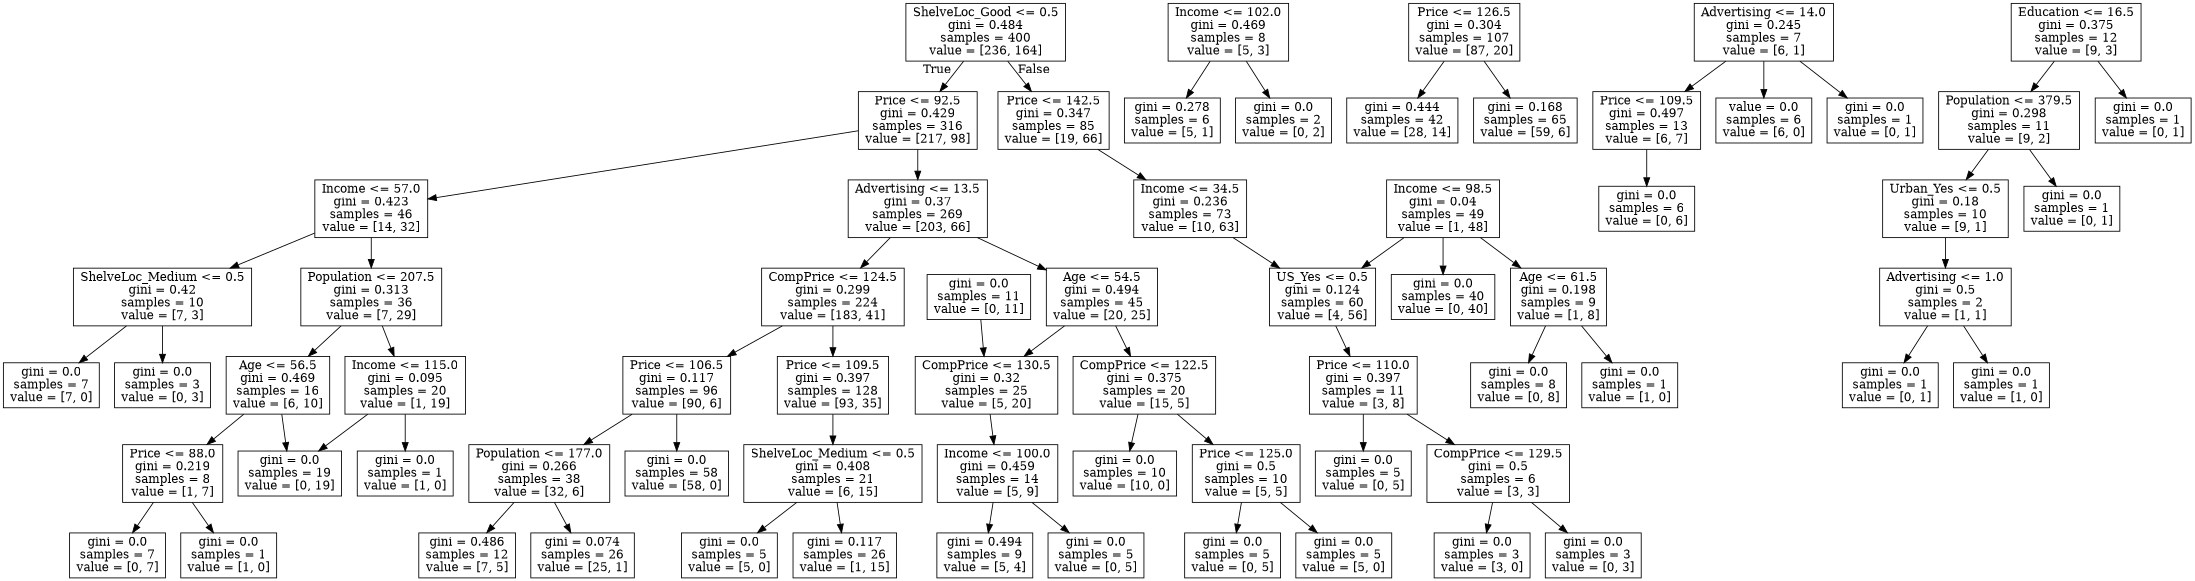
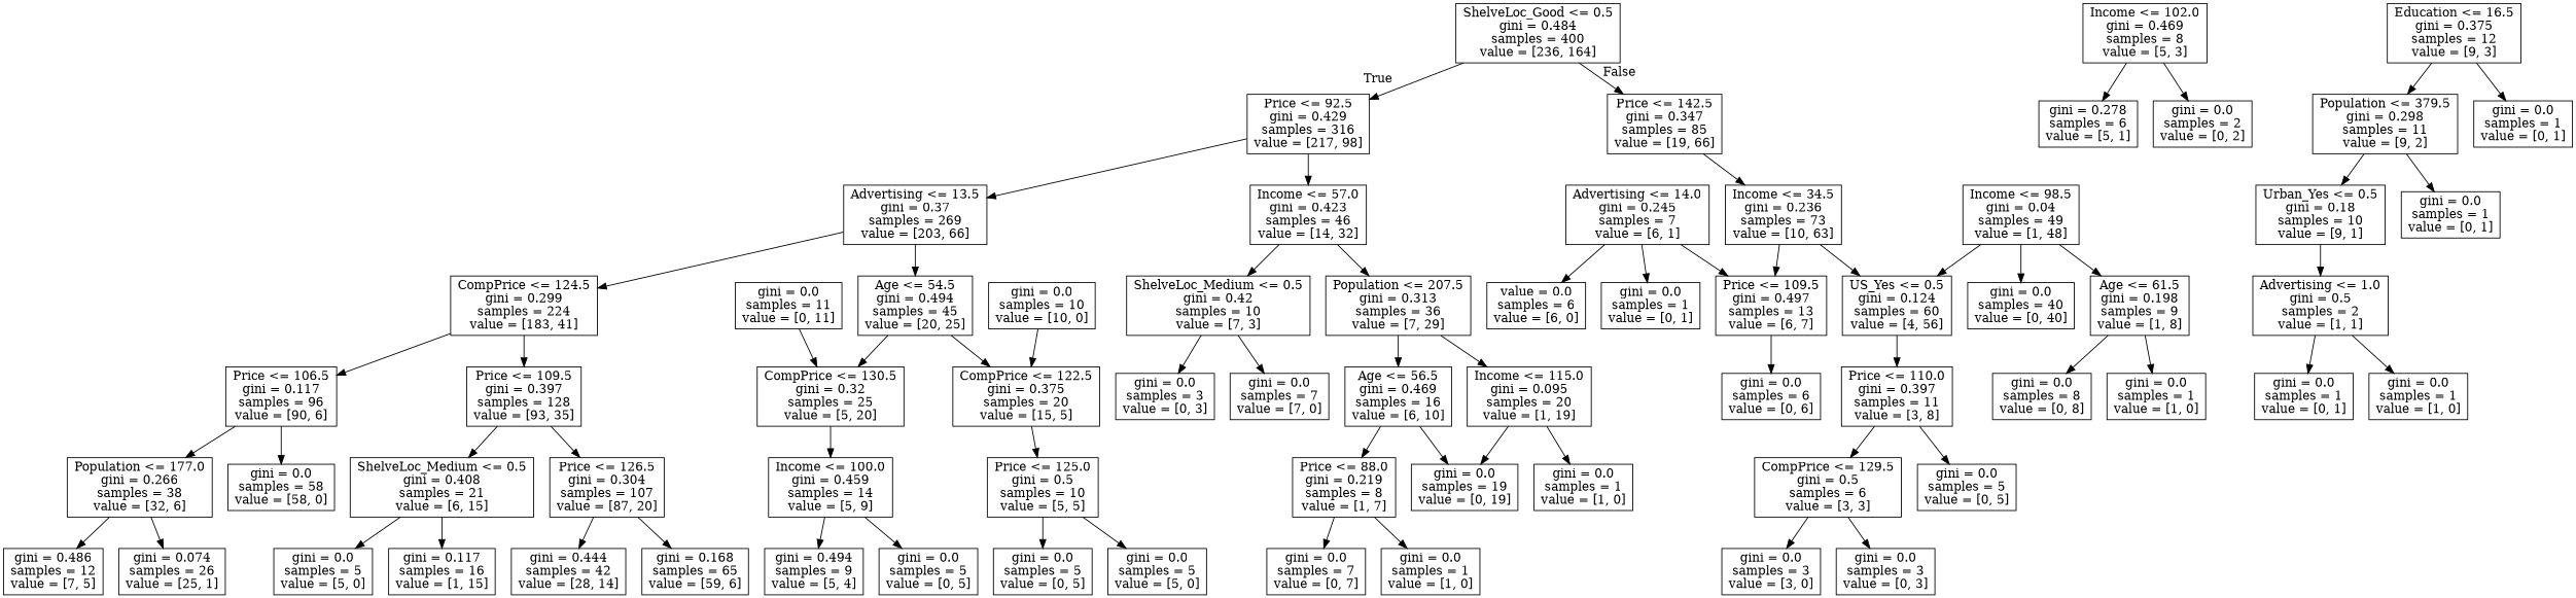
  digraph {
    node [shape=box]
    n1 [label="ShelveLoc_Good <= 0.5\ngini = 0.484\nsamples = 400\nvalue = [236, 164]"]
    n2 [label="Price <= 92.5\ngini = 0.429\nsamples = 316\nvalue = [217, 98]"]
    n3 [label="Price <= 142.5\ngini = 0.347\nsamples = 85\nvalue = [19, 66]"]
    n4 [label="Income <= 57.0\ngini = 0.423\nsamples = 46\nvalue = [14, 32]"]
    n5 [label="Advertising <= 13.5\ngini = 0.37\nsamples = 269\nvalue = [203, 66]"]
    n6 [label="Income <= 34.5\ngini = 0.236\nsamples = 73\nvalue = [10, 63]"]
    n7 [label="ShelveLoc_Medium <= 0.5\ngini = 0.42\nsamples = 10\nvalue = [7, 3]"]
    n8 [label="Population <= 207.5\ngini = 0.313\nsamples = 36\nvalue = [7, 29]"]
    n9 [label="CompPrice <= 124.5\ngini = 0.299\nsamples = 224\nvalue = [183, 41]"]
    n10 [label="Age <= 54.5\ngini = 0.494\nsamples = 45\nvalue = [20, 25]"]
    n11 [label="gini = 0.0\nsamples = 7\nvalue = [7, 0]"]
    n12 [label="gini = 0.0\nsamples = 3\nvalue = [0, 3]"]
    n13 [label="Age <= 56.5\ngini = 0.469\nsamples = 16\nvalue = [6, 10]"]
    n14 [label="Income <= 115.0\ngini = 0.095\nsamples = 20\nvalue = [1, 19]"]
    n15 [label="Price <= 88.0\ngini = 0.219\nsamples = 8\nvalue = [1, 7]"]
    n16 [label="gini = 0.0\nsamples = 19\nvalue = [0, 19]"]
    n17 [label="gini = 0.0\nsamples = 1\nvalue = [1, 0]"]
    n18 [label="gini = 0.0\nsamples = 7\nvalue = [0, 7]"]
    n19 [label="gini = 0.0\nsamples = 1\nvalue = [1, 0]"]
    n20 [label="Income <= 102.0\ngini = 0.469\nsamples = 8\nvalue = [5, 3]"]
    n21 [label="gini = 0.278\nsamples = 6\nvalue = [5, 1]"]
    n22 [label="gini = 0.0\nsamples = 2\nvalue = [0, 2]"]
    n23 [label="Price <= 106.5\ngini = 0.117\nsamples = 96\nvalue = [90, 6]"]
    n24 [label="Price <= 109.5\ngini = 0.397\nsamples = 128\nvalue = [93, 35]"]
    n25 [label="CompPrice <= 130.5\ngini = 0.32\nsamples = 25\nvalue = [5, 20]"]
    n26 [label="CompPrice <= 122.5\ngini = 0.375\nsamples = 20\nvalue = [15, 5]"]
    n27 [label="Population <= 177.0\ngini = 0.266\nsamples = 38\nvalue = [32, 6]"]
    n28 [label="gini = 0.0\nsamples = 58\nvalue = [58, 0]"]
    n29 [label="ShelveLoc_Medium <= 0.5\ngini = 0.408\nsamples = 21\nvalue = [6, 15]"]
    n30 [label="Price <= 126.5\ngini = 0.304\nsamples = 107\nvalue = [87, 20]"]
    n31 [label="gini = 0.486\nsamples = 12\nvalue = [7, 5]"]
    n32 [label="gini = 0.074\nsamples = 26\nvalue = [25, 1]"]
    n33 [label="gini = 0.0\nsamples = 5\nvalue = [5, 0]"]
-   n34 [label="gini = 0.117\nsamples = 26\nvalue = [1, 15]"]
+   n34 [label="gini = 0.117\nsamples = 16\nvalue = [1, 15]"]
    n35 [label="gini = 0.444\nsamples = 42\nvalue = [28, 14]"]
    n36 [label="gini = 0.168\nsamples = 65\nvalue = [59, 6]"]
    n37 [label="Income <= 100.0\ngini = 0.459\nsamples = 14\nvalue = [5, 9]"]
    n38 [label="gini = 0.0\nsamples = 10\nvalue = [10, 0]"]
    n39 [label="Price <= 125.0\ngini = 0.5\nsamples = 10\nvalue = [5, 5]"]
    n40 [label="gini = 0.494\nsamples = 9\nvalue = [5, 4]"]
    n41 [label="gini = 0.0\nsamples = 5\nvalue = [0, 5]"]
    n42 [label="gini = 0.0\nsamples = 11\nvalue = [0, 11]"]
    n43 [label="gini = 0.0\nsamples = 5\nvalue = [0, 5]"]
    n44 [label="gini = 0.0\nsamples = 5\nvalue = [5, 0]"]
    n45 [label="Price <= 109.5\ngini = 0.497\nsamples = 13\nvalue = [6, 7]"]
    n46 [label="US_Yes <= 0.5\ngini = 0.124\nsamples = 60\nvalue = [4, 56]"]
    n47 [label="Education <= 16.5\ngini = 0.375\nsamples = 12\nvalue = [9, 3]"]
    n48 [label="Population <= 379.5\ngini = 0.298\nsamples = 11\nvalue = [9, 2]"]
    n49 [label="gini = 0.0\nsamples = 1\nvalue = [0, 1]"]
    n50 [label="gini = 0.0\nsamples = 6\nvalue = [0, 6]"]
    n51 [label="Price <= 110.0\ngini = 0.397\nsamples = 11\nvalue = [3, 8]"]
    n52 [label="Advertising <= 14.0\ngini = 0.245\nsamples = 7\nvalue = [6, 1]"]
    n53 [label="value = 0.0\nsamples = 6\nvalue = [6, 0]"]
    n54 [label="gini = 0.0\nsamples = 1\nvalue = [0, 1]"]
    n55 [label="gini = 0.0\nsamples = 5\nvalue = [0, 5]"]
    n56 [label="CompPrice <= 129.5\ngini = 0.5\nsamples = 6\nvalue = [3, 3]"]
    n57 [label="Income <= 98.5\ngini = 0.04\nsamples = 49\nvalue = [1, 48]"]
    n58 [label="gini = 0.0\nsamples = 40\nvalue = [0, 40]"]
    n59 [label="Age <= 61.5\ngini = 0.198\nsamples = 9\nvalue = [1, 8]"]
    n60 [label="gini = 0.0\nsamples = 3\nvalue = [3, 0]"]
    n61 [label="gini = 0.0\nsamples = 3\nvalue = [0, 3]"]
    n62 [label="gini = 0.0\nsamples = 8\nvalue = [0, 8]"]
    n63 [label="gini = 0.0\nsamples = 1\nvalue = [1, 0]"]
    n64 [label="Urban_Yes <= 0.5\ngini = 0.18\nsamples = 10\nvalue = [9, 1]"]
    n65 [label="gini = 0.0\nsamples = 1\nvalue = [0, 1]"]
    n66 [label="Advertising <= 1.0\ngini = 0.5\nsamples = 2\nvalue = [1, 1]"]
    n67 [label="gini = 0.0\nsamples = 1\nvalue = [0, 1]"]
    n68 [label="gini = 0.0\nsamples = 1\nvalue = [1, 0]"]
    n1 -> n2 [headlabel=True labelangle=45 labeldistance=2.5]
    n1 -> n3 [headlabel=False labelangle=-45 labeldistance=2.5]
    n2 -> n4
    n2 -> n5
    n3 -> n6
    n4 -> n7
    n4 -> n8
    n5 -> n9
    n5 -> n10
+   n6 -> n45
    n6 -> n46
    n7 -> n11
    n7 -> n12
    n8 -> n13
    n8 -> n14
    n9 -> n23
    n9 -> n24
    n10 -> n25
    n10 -> n26
    n13 -> n15
    n13 -> n16
    n14 -> n16
    n14 -> n17
    n15 -> n18
    n15 -> n19
    n20 -> n21
    n20 -> n22
    n23 -> n27
    n23 -> n28
    n24 -> n29
+   n24 -> n30
    n25 -> n37
-   n26 -> n38
+   n38 -> n26
    n26 -> n39
    n27 -> n31
    n27 -> n32
    n29 -> n33
    n29 -> n34
    n30 -> n35
    n30 -> n36
    n37 -> n40
    n37 -> n41
    n39 -> n43
    n39 -> n44
    n42 -> n25
    n45 -> n50
    n46 -> n51
    n47 -> n48
    n47 -> n49
    n48 -> n64
    n48 -> n65
    n51 -> n55
    n51 -> n56
    n52 -> n45
    n52 -> n53
    n52 -> n54
    n56 -> n60
    n56 -> n61
    n57 -> n46
    n57 -> n58
    n57 -> n59
    n59 -> n62
    n59 -> n63
    n64 -> n66
    n66 -> n67
    n66 -> n68
  }
